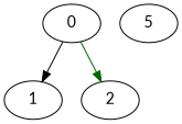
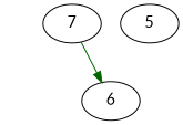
  digraph {
    fontname=Lato
    node [Processor=0 fontname=Lato]
    edge [fontname=Lato]
-   0 [Start=0 Weight=1]
-   1 [Start=1 Weight=2]
-   2 [Start=2 Weight=3]
+   0 [Start=0 Weight=1 label=7]
+   2 [Start=2 Weight=3 label=6]
    n4 [Start=3 Weight=4 label=5]
-   0 -> 1 [Weight=1 color=black]
    0 -> 2 [Weight=2 color=darkgreen]
  }
